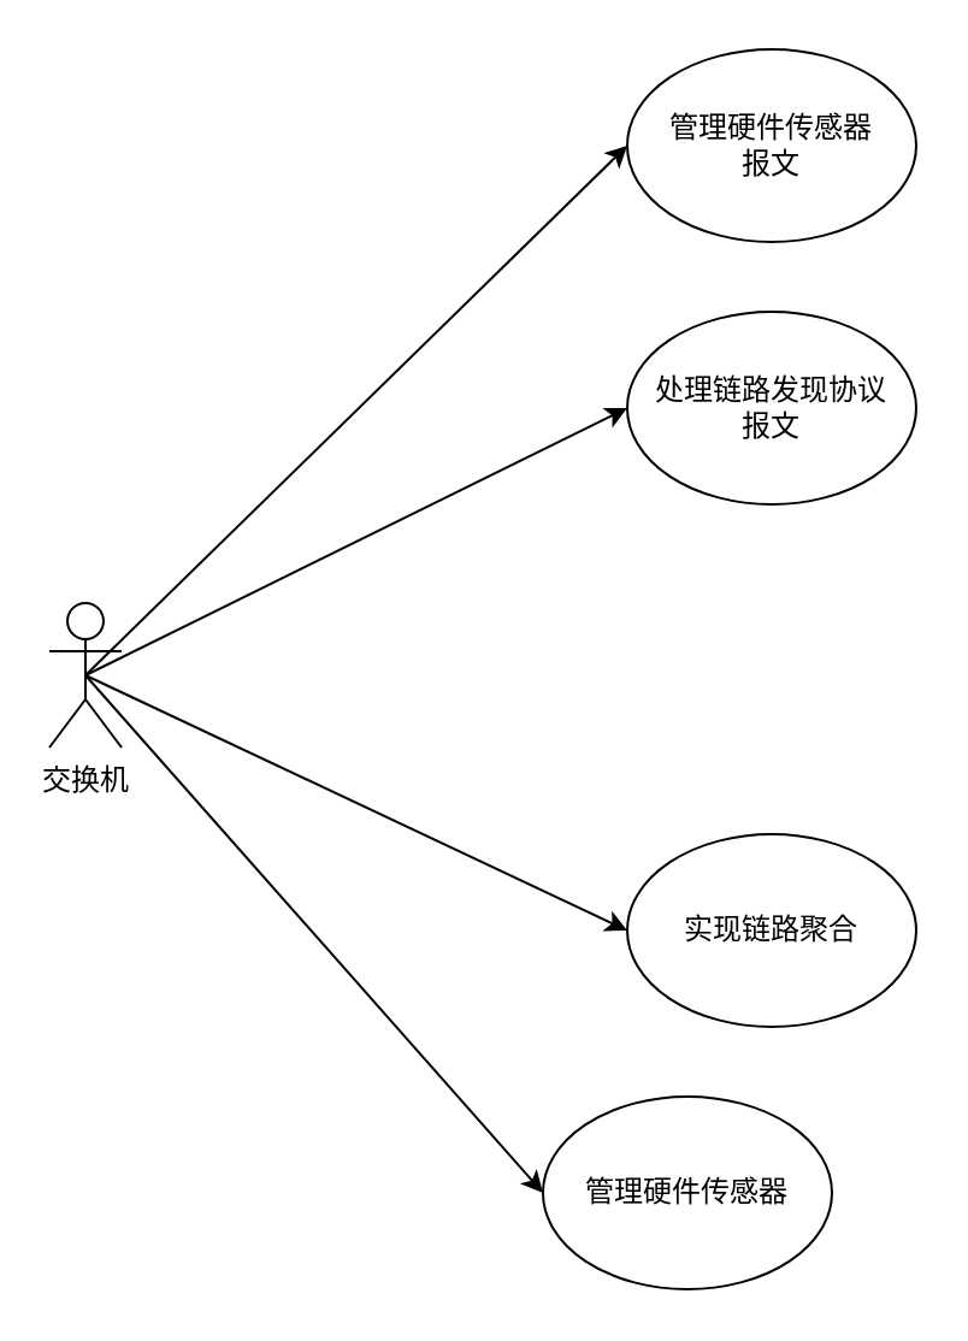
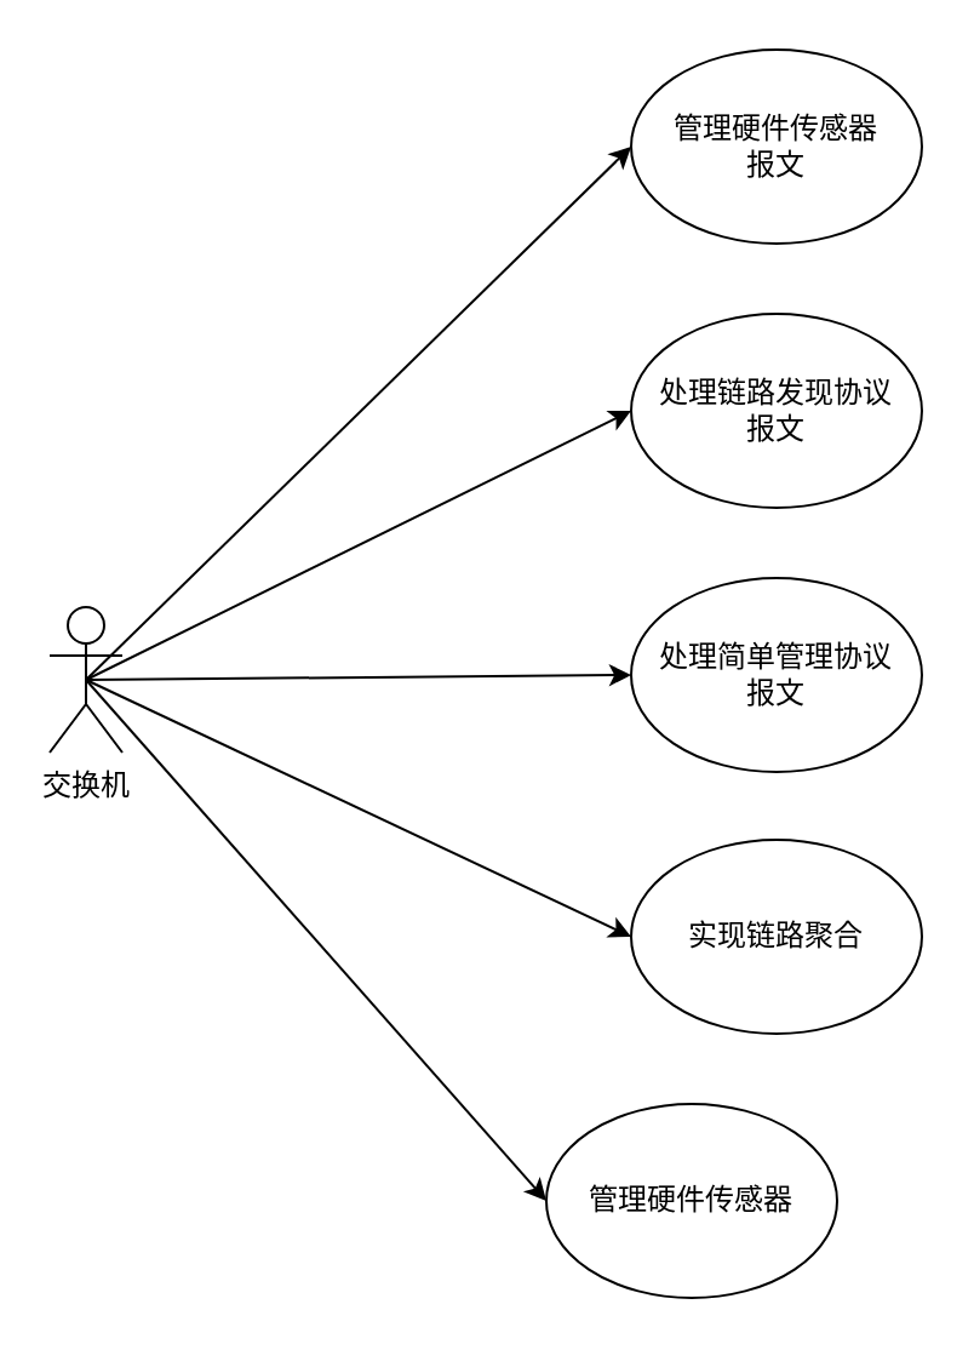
  <mxCell id="0" />
  <mxCell id="1" parent="0" />
  <mxCell id="2" style="rounded=0;orthogonalLoop=1;jettySize=auto;html=1;exitX=0.5;exitY=0.5;exitDx=0;exitDy=0;exitPerimeter=0;entryX=0;entryY=0.5;entryDx=0;entryDy=0;" edge="1" parent="1" source="7" target="8"><mxGeometry relative="1" as="geometry" /></mxCell>
  <mxCell id="3" style="edgeStyle=none;rounded=0;orthogonalLoop=1;jettySize=auto;html=1;exitX=0.5;exitY=0.5;exitDx=0;exitDy=0;exitPerimeter=0;entryX=0;entryY=0.5;entryDx=0;entryDy=0;" edge="1" parent="1" source="7" target="9"><mxGeometry relative="1" as="geometry" /></mxCell>
+ <mxCell id="4" style="edgeStyle=none;rounded=0;orthogonalLoop=1;jettySize=auto;html=1;exitX=0.5;exitY=0.5;exitDx=0;exitDy=0;exitPerimeter=0;entryX=0;entryY=0.5;entryDx=0;entryDy=0;" edge="1" parent="1" source="7" target="10"><mxGeometry relative="1" as="geometry" /></mxCell>
  <mxCell id="5" style="edgeStyle=none;rounded=0;orthogonalLoop=1;jettySize=auto;html=1;exitX=0.5;exitY=0.5;exitDx=0;exitDy=0;exitPerimeter=0;entryX=0;entryY=0.5;entryDx=0;entryDy=0;" edge="1" parent="1" source="7" target="11"><mxGeometry relative="1" as="geometry" /></mxCell>
  <mxCell id="6" style="edgeStyle=none;rounded=0;orthogonalLoop=1;jettySize=auto;html=1;exitX=0.5;exitY=0.5;exitDx=0;exitDy=0;exitPerimeter=0;entryX=0;entryY=0.5;entryDx=0;entryDy=0;" edge="1" parent="1" source="7" target="12"><mxGeometry relative="1" as="geometry" /></mxCell>
  <mxCell id="7" value="交换机" style="shape=umlActor;verticalLabelPosition=bottom;verticalAlign=top;html=1;outlineConnect=0;" vertex="1" parent="1"><mxGeometry x="20" y="250" width="30" height="60" as="geometry" /></mxCell>
  <mxCell id="8" value="管理硬件传感器&lt;br&gt;报文" style="ellipse;whiteSpace=wrap;html=1;" vertex="1" parent="1"><mxGeometry x="260" y="20" width="120" height="80" as="geometry" /></mxCell>
  <mxCell id="9" value="处理链路发现协议&lt;br&gt;报文" style="ellipse;whiteSpace=wrap;html=1;" vertex="1" parent="1"><mxGeometry x="260" y="129" width="120" height="80" as="geometry" /></mxCell>
+ <mxCell id="10" value="处理简单管理协议&lt;br&gt;报文" style="ellipse;whiteSpace=wrap;html=1;" vertex="1" parent="1"><mxGeometry x="260" y="238" width="120" height="80" as="geometry" /></mxCell>
  <mxCell id="11" value="实现链路聚合" style="ellipse;whiteSpace=wrap;html=1;" vertex="1" parent="1"><mxGeometry x="260" y="346" width="120" height="80" as="geometry" /></mxCell>
  <mxCell id="12" value="管理硬件传感器" style="ellipse;whiteSpace=wrap;html=1;" vertex="1" parent="1"><mxGeometry x="225" y="455" width="120" height="80" as="geometry" /></mxCell>
